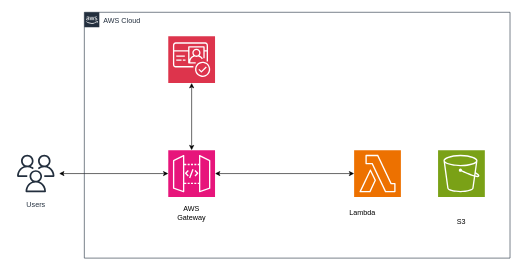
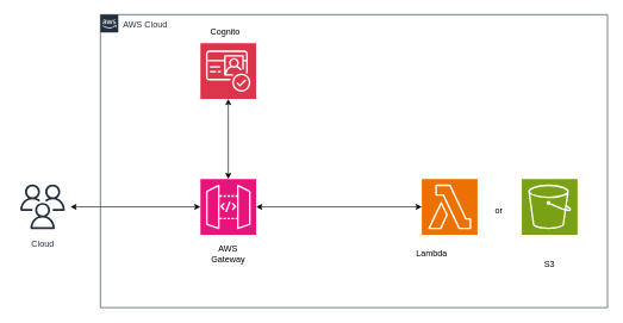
  <mxCell id="0" />
  <mxCell id="1" parent="0" />
  <mxCell id="2" value="" style="sketch=0;points=[[0,0,0],[0.25,0,0],[0.5,0,0],[0.75,0,0],[1,0,0],[0,1,0],[0.25,1,0],[0.5,1,0],[0.75,1,0],[1,1,0],[0,0.25,0],[0,0.5,0],[0,0.75,0],[1,0.25,0],[1,0.5,0],[1,0.75,0]];outlineConnect=0;fontColor=#232F3E;fillColor=#E7157B;strokeColor=#ffffff;dashed=0;verticalLabelPosition=bottom;verticalAlign=top;align=center;html=1;fontSize=12;fontStyle=0;aspect=fixed;shape=mxgraph.aws4.resourceIcon;resIcon=mxgraph.aws4.api_gateway;" parent="1" vertex="1"><mxGeometry x="280" y="250" width="78" height="78" as="geometry" /></mxCell>
  <mxCell id="3" value="" style="sketch=0;points=[[0,0,0],[0.25,0,0],[0.5,0,0],[0.75,0,0],[1,0,0],[0,1,0],[0.25,1,0],[0.5,1,0],[0.75,1,0],[1,1,0],[0,0.25,0],[0,0.5,0],[0,0.75,0],[1,0.25,0],[1,0.5,0],[1,0.75,0]];outlineConnect=0;fontColor=#232F3E;fillColor=#DD344C;strokeColor=#ffffff;dashed=0;verticalLabelPosition=bottom;verticalAlign=top;align=center;html=1;fontSize=12;fontStyle=0;aspect=fixed;shape=mxgraph.aws4.resourceIcon;resIcon=mxgraph.aws4.cognito;" parent="1" vertex="1"><mxGeometry x="280" y="60" width="78" height="78" as="geometry" /></mxCell>
  <mxCell id="4" value="" style="sketch=0;points=[[0,0,0],[0.25,0,0],[0.5,0,0],[0.75,0,0],[1,0,0],[0,1,0],[0.25,1,0],[0.5,1,0],[0.75,1,0],[1,1,0],[0,0.25,0],[0,0.5,0],[0,0.75,0],[1,0.25,0],[1,0.5,0],[1,0.75,0]];outlineConnect=0;fontColor=#232F3E;fillColor=#ED7100;strokeColor=#ffffff;dashed=0;verticalLabelPosition=bottom;verticalAlign=top;align=center;html=1;fontSize=12;fontStyle=0;aspect=fixed;shape=mxgraph.aws4.resourceIcon;resIcon=mxgraph.aws4.lambda;" parent="1" vertex="1"><mxGeometry x="590" y="250" width="78" height="78" as="geometry" /></mxCell>
- <mxCell id="5" value="Users" style="sketch=0;outlineConnect=0;fontColor=#232F3E;gradientColor=none;strokeColor=#232F3E;fillColor=#ffffff;dashed=0;verticalLabelPosition=bottom;verticalAlign=top;align=center;html=1;fontSize=12;fontStyle=0;aspect=fixed;shape=mxgraph.aws4.resourceIcon;resIcon=mxgraph.aws4.users;" parent="1" vertex="1"><mxGeometry x="20" y="250" width="78" height="78" as="geometry" /></mxCell>
+ <mxCell id="5" value="Cloud" style="sketch=0;outlineConnect=0;fontColor=#232F3E;gradientColor=none;strokeColor=#232F3E;fillColor=#ffffff;dashed=0;verticalLabelPosition=bottom;verticalAlign=top;align=center;html=1;fontSize=12;fontStyle=0;aspect=fixed;shape=mxgraph.aws4.resourceIcon;resIcon=mxgraph.aws4.users;" parent="1" vertex="1"><mxGeometry x="20" y="250" width="78" height="78" as="geometry" /></mxCell>
+ <mxCell id="6" value="Cognito" style="text;html=1;align=center;verticalAlign=middle;whiteSpace=wrap;rounded=0;" parent="1" vertex="1"><mxGeometry x="285" y="30" width="60" height="30" as="geometry" /></mxCell>
  <mxCell id="7" value="AWS Gateway" style="text;html=1;align=center;verticalAlign=middle;whiteSpace=wrap;rounded=0;" parent="1" vertex="1"><mxGeometry x="289" y="340" width="60" height="30" as="geometry" /></mxCell>
  <mxCell id="8" value="Lambda" style="text;html=1;align=center;verticalAlign=middle;whiteSpace=wrap;rounded=0;" parent="1" vertex="1"><mxGeometry x="574" y="340" width="60" height="30" as="geometry" /></mxCell>
  <mxCell id="9" value="" style="endArrow=classic;startArrow=classic;html=1;rounded=0;exitX=0.5;exitY=0;exitDx=0;exitDy=0;exitPerimeter=0;entryX=0.5;entryY=1;entryDx=0;entryDy=0;entryPerimeter=0;" parent="1" source="2" target="3" edge="1"><mxGeometry width="50" height="50" relative="1" as="geometry"><mxPoint x="350" y="200" as="sourcePoint" /><mxPoint x="400" y="150" as="targetPoint" /></mxGeometry></mxCell>
  <mxCell id="10" value="" style="endArrow=classic;startArrow=classic;html=1;rounded=0;exitX=1;exitY=0.5;exitDx=0;exitDy=0;exitPerimeter=0;entryX=0;entryY=0.5;entryDx=0;entryDy=0;entryPerimeter=0;" parent="1" source="2" target="4" edge="1"><mxGeometry width="50" height="50" relative="1" as="geometry"><mxPoint x="350" y="200" as="sourcePoint" /><mxPoint x="400" y="150" as="targetPoint" /></mxGeometry></mxCell>
  <mxCell id="11" value="" style="endArrow=classic;startArrow=classic;html=1;rounded=0;entryX=0;entryY=0.5;entryDx=0;entryDy=0;entryPerimeter=0;" parent="1" target="2" edge="1"><mxGeometry width="50" height="50" relative="1" as="geometry"><mxPoint x="98" y="289" as="sourcePoint" /><mxPoint x="400" y="150" as="targetPoint" /></mxGeometry></mxCell>
  <mxCell id="12" value="" style="sketch=0;points=[[0,0,0],[0.25,0,0],[0.5,0,0],[0.75,0,0],[1,0,0],[0,1,0],[0.25,1,0],[0.5,1,0],[0.75,1,0],[1,1,0],[0,0.25,0],[0,0.5,0],[0,0.75,0],[1,0.25,0],[1,0.5,0],[1,0.75,0]];outlineConnect=0;fontColor=#232F3E;fillColor=#7AA116;strokeColor=#ffffff;dashed=0;verticalLabelPosition=bottom;verticalAlign=top;align=center;html=1;fontSize=12;fontStyle=0;aspect=fixed;shape=mxgraph.aws4.resourceIcon;resIcon=mxgraph.aws4.s3;" vertex="1" parent="1"><mxGeometry x="730" y="250" width="78" height="78" as="geometry" /></mxCell>
+ <mxCell id="13" value="or" style="text;html=1;align=center;verticalAlign=middle;whiteSpace=wrap;rounded=0;" vertex="1" parent="1"><mxGeometry x="668" y="280" width="60" height="30" as="geometry" /></mxCell>
  <mxCell id="14" value="S3" style="text;html=1;align=center;verticalAlign=middle;whiteSpace=wrap;rounded=0;" vertex="1" parent="1"><mxGeometry x="739" y="355" width="60" height="30" as="geometry" /></mxCell>
  <mxCell id="15" value="AWS Cloud" style="points=[[0,0],[0.25,0],[0.5,0],[0.75,0],[1,0],[1,0.25],[1,0.5],[1,0.75],[1,1],[0.75,1],[0.5,1],[0.25,1],[0,1],[0,0.75],[0,0.5],[0,0.25]];outlineConnect=0;gradientColor=none;html=1;whiteSpace=wrap;fontSize=12;fontStyle=0;container=1;pointerEvents=0;collapsible=0;recursiveResize=0;shape=mxgraph.aws4.group;grIcon=mxgraph.aws4.group_aws_cloud_alt;strokeColor=#232F3E;fillColor=none;verticalAlign=top;align=left;spacingLeft=30;fontColor=#232F3E;dashed=0;" vertex="1" parent="1"><mxGeometry x="140" y="20" width="710" height="410" as="geometry" /></mxCell>
